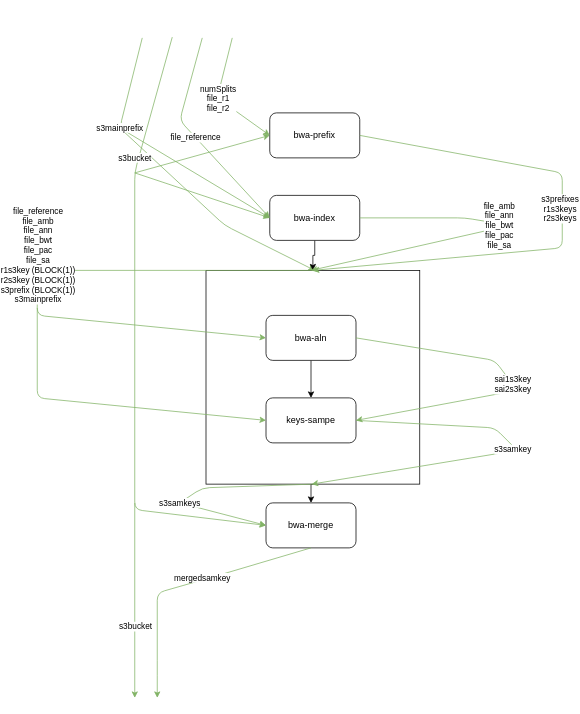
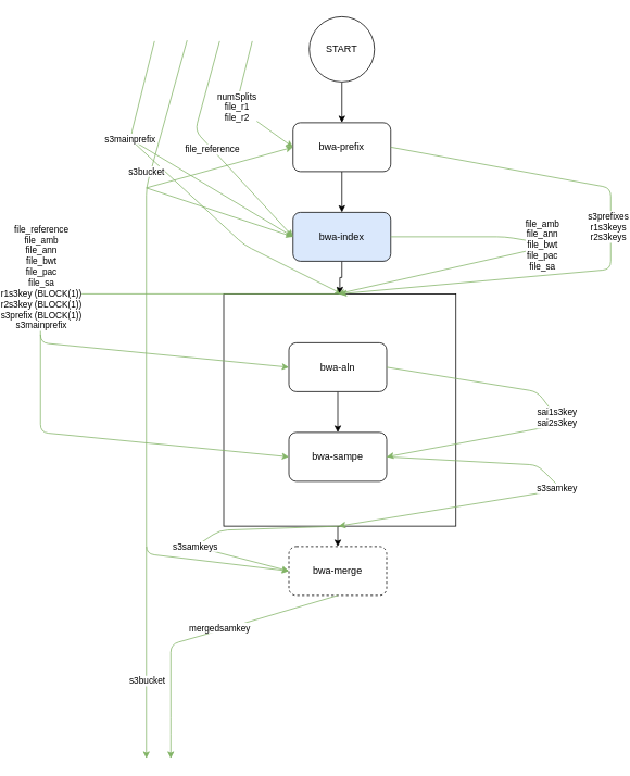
  <mxCell id="0" />
  <mxCell id="1" parent="0" />
  <mxCell id="2" value="" style="endArrow=classic;html=1;fillColor=#d5e8d4;strokeColor=#82b366;" parent="1" edge="1"><mxGeometry width="50" height="50" relative="1" as="geometry"><mxPoint x="130" y="170" as="sourcePoint" /><mxPoint x="390" y="360" as="targetPoint" /><Array as="points"><mxPoint x="270" y="300" /></Array></mxGeometry></mxCell>
+ <mxCell id="3" style="edgeStyle=orthogonalEdgeStyle;rounded=0;orthogonalLoop=1;jettySize=auto;html=1;exitX=0.5;exitY=1;exitDx=0;exitDy=0;" parent="1" source="4" target="8" edge="1"><mxGeometry relative="1" as="geometry" /></mxCell>
  <mxCell id="4" value="bwa-prefix" style="rounded=1;whiteSpace=wrap;html=1;" parent="1" vertex="1"><mxGeometry x="330" y="150" width="120" height="60" as="geometry" /></mxCell>
+ <mxCell id="5" style="edgeStyle=orthogonalEdgeStyle;rounded=0;orthogonalLoop=1;jettySize=auto;html=1;exitX=0.5;exitY=1;exitDx=0;exitDy=0;" parent="1" source="6" target="4" edge="1"><mxGeometry relative="1" as="geometry" /></mxCell>
+ <mxCell id="6" value="START" style="ellipse;whiteSpace=wrap;html=1;aspect=fixed;" parent="1" vertex="1"><mxGeometry x="350" y="20" width="80" height="80" as="geometry" /></mxCell>
  <mxCell id="7" style="edgeStyle=orthogonalEdgeStyle;rounded=0;orthogonalLoop=1;jettySize=auto;html=1;exitX=0.5;exitY=1;exitDx=0;exitDy=0;" parent="1" source="8" target="10" edge="1"><mxGeometry relative="1" as="geometry" /></mxCell>
- <mxCell id="8" value="bwa-index" style="rounded=1;whiteSpace=wrap;html=1;" parent="1" vertex="1"><mxGeometry x="330" y="260" width="120" height="60" as="geometry" /></mxCell>
+ <mxCell id="8" value="bwa-index" style="rounded=1;whiteSpace=wrap;html=1;fillColor=#dae8fc;" parent="1" vertex="1"><mxGeometry x="330" y="260" width="120" height="60" as="geometry" /></mxCell>
  <mxCell id="9" style="edgeStyle=orthogonalEdgeStyle;rounded=0;orthogonalLoop=1;jettySize=auto;html=1;exitX=0.5;exitY=1;exitDx=0;exitDy=0;entryX=0.5;entryY=0;entryDx=0;entryDy=0;" parent="1" source="10" target="14" edge="1"><mxGeometry relative="1" as="geometry" /></mxCell>
  <mxCell id="10" value="" style="whiteSpace=wrap;html=1;aspect=fixed;" parent="1" vertex="1"><mxGeometry x="245" y="360" width="285" height="285" as="geometry" /></mxCell>
  <mxCell id="11" style="edgeStyle=orthogonalEdgeStyle;rounded=0;orthogonalLoop=1;jettySize=auto;html=1;exitX=0.5;exitY=1;exitDx=0;exitDy=0;entryX=0.5;entryY=0;entryDx=0;entryDy=0;" parent="1" source="12" target="13" edge="1"><mxGeometry relative="1" as="geometry" /></mxCell>
  <mxCell id="12" value="bwa-aln&lt;span style=&quot;color: rgba(0 , 0 , 0 , 0) ; font-family: monospace ; font-size: 0px&quot;&gt;%3CmxGraphModel%3E%3Croot%3E%3CmxCell%20id%3D%220%22%2F%3E%3CmxCell%20id%3D%221%22%20parent%3D%220%22%2F%3E%3CmxCell%20id%3D%222%22%20value%3D%22bwa-index%22%20style%3D%22rounded%3D1%3BwhiteSpace%3Dwrap%3Bhtml%3D1%3B%22%20vertex%3D%221%22%20parent%3D%221%22%3E%3CmxGeometry%20x%3D%22370%22%20y%3D%22270%22%20width%3D%22120%22%20height%3D%2260%22%20as%3D%22geometry%22%2F%3E%3C%2FmxCell%3E%3C%2Froot%3E%3C%2FmxGraphModel%3E&lt;/span&gt;" style="rounded=1;whiteSpace=wrap;html=1;" parent="1" vertex="1"><mxGeometry x="325" y="420" width="120" height="60" as="geometry" /></mxCell>
- <mxCell id="13" value="keys-sampe" style="rounded=1;whiteSpace=wrap;html=1;" parent="1" vertex="1"><mxGeometry x="325" y="530" width="120" height="60" as="geometry" /></mxCell>
- <mxCell id="14" value="bwa-merge" style="rounded=1;whiteSpace=wrap;html=1;" parent="1" vertex="1"><mxGeometry x="325" y="670" width="120" height="60" as="geometry" /></mxCell>
+ <mxCell id="13" value="bwa-sampe" style="rounded=1;whiteSpace=wrap;html=1;" parent="1" vertex="1"><mxGeometry x="325" y="530" width="120" height="60" as="geometry" /></mxCell>
+ <mxCell id="14" value="bwa-merge" style="rounded=1;whiteSpace=wrap;html=1;dashed=1;" parent="1" vertex="1"><mxGeometry x="325" y="670" width="120" height="60" as="geometry" /></mxCell>
  <mxCell id="15" value="numSplits&lt;br&gt;file_r1&lt;br&gt;file_r2" style="endArrow=classic;html=1;entryX=0;entryY=0.5;entryDx=0;entryDy=0;fillColor=#d5e8d4;strokeColor=#82b366;" parent="1" target="4" edge="1"><mxGeometry relative="1" as="geometry"><mxPoint x="280" y="50" as="sourcePoint" /><mxPoint x="530" y="59.5" as="targetPoint" /><Array as="points"><mxPoint x="260" y="130" /></Array></mxGeometry></mxCell>
  <mxCell id="16" value="file_reference" style="endArrow=classic;html=1;entryX=0;entryY=0.5;entryDx=0;entryDy=0;fillColor=#d5e8d4;strokeColor=#82b366;" parent="1" target="8" edge="1"><mxGeometry relative="1" as="geometry"><mxPoint x="240" y="50" as="sourcePoint" /><mxPoint x="260" y="210" as="targetPoint" /><Array as="points"><mxPoint x="210" y="160" /></Array></mxGeometry></mxCell>
  <mxCell id="17" value="s3bucket" style="endArrow=classic;html=1;fillColor=#d5e8d4;strokeColor=#82b366;entryX=0;entryY=0.5;entryDx=0;entryDy=0;" parent="1" target="14" edge="1"><mxGeometry x="-0.585" y="-5" relative="1" as="geometry"><mxPoint x="200" y="49" as="sourcePoint" /><mxPoint x="325" y="699" as="targetPoint" /><Array as="points"><mxPoint x="150" y="229" /><mxPoint x="150" y="679" /></Array><mxPoint as="offset" /></mxGeometry></mxCell>
  <mxCell id="18" value="" style="endArrow=classic;html=1;entryX=0;entryY=0.5;entryDx=0;entryDy=0;fillColor=#d5e8d4;strokeColor=#82b366;" parent="1" target="4" edge="1"><mxGeometry width="50" height="50" relative="1" as="geometry"><mxPoint x="150" y="230" as="sourcePoint" /><mxPoint x="530" y="290" as="targetPoint" /></mxGeometry></mxCell>
  <mxCell id="19" value="" style="endArrow=classic;html=1;entryX=0;entryY=0.5;entryDx=0;entryDy=0;fillColor=#d5e8d4;strokeColor=#82b366;" parent="1" target="8" edge="1"><mxGeometry width="50" height="50" relative="1" as="geometry"><mxPoint x="150" y="230" as="sourcePoint" /><mxPoint x="340" y="190" as="targetPoint" /></mxGeometry></mxCell>
  <mxCell id="20" value="s3prefixes&lt;br&gt;r1s3keys&lt;br&gt;r2s3keys" style="endArrow=classic;html=1;entryX=0.5;entryY=0;entryDx=0;entryDy=0;fillColor=#d5e8d4;strokeColor=#82b366;exitX=1;exitY=0.5;exitDx=0;exitDy=0;" parent="1" source="4" target="10" edge="1"><mxGeometry x="-0.088" y="-3" relative="1" as="geometry"><mxPoint x="540" y="180" as="sourcePoint" /><mxPoint x="540" y="290" as="targetPoint" /><Array as="points"><mxPoint x="720" y="230" /><mxPoint x="720" y="330" /></Array><mxPoint as="offset" /></mxGeometry></mxCell>
  <mxCell id="21" value="file_amb&lt;br&gt;file_ann&lt;br&gt;file_bwt&lt;br&gt;file_pac&lt;br&gt;file_sa" style="endArrow=classic;html=1;fillColor=#d5e8d4;strokeColor=#82b366;exitX=1;exitY=0.5;exitDx=0;exitDy=0;" parent="1" edge="1"><mxGeometry x="-0.088" y="-3" relative="1" as="geometry"><mxPoint x="450" y="290" as="sourcePoint" /><mxPoint x="385" y="360" as="targetPoint" /><Array as="points"><mxPoint x="590" y="290" /><mxPoint x="650" y="300" /></Array><mxPoint as="offset" /></mxGeometry></mxCell>
  <mxCell id="22" value="sai1s3key&lt;br&gt;sai2s3key" style="endArrow=classic;html=1;fillColor=#d5e8d4;strokeColor=#82b366;exitX=1;exitY=0.5;exitDx=0;exitDy=0;entryX=1;entryY=0.5;entryDx=0;entryDy=0;" parent="1" source="12" target="13" edge="1"><mxGeometry relative="1" as="geometry"><mxPoint x="550" y="470" as="sourcePoint" /><mxPoint x="560" y="530" as="targetPoint" /><Array as="points"><mxPoint x="630" y="480" /><mxPoint x="660" y="520" /></Array></mxGeometry></mxCell>
  <mxCell id="23" value="file_reference&lt;br&gt;file_amb&lt;br&gt;file_ann&lt;br&gt;file_bwt&lt;br&gt;file_pac&lt;br&gt;file_sa&lt;br&gt;r1s3key (BLOCK(1))&lt;br&gt;r2s3key (BLOCK(1))&lt;br&gt;s3prefix (BLOCK(1))&lt;br&gt;s3mainprefix&lt;br&gt;" style="endArrow=classic;html=1;fillColor=#d5e8d4;strokeColor=#82b366;exitX=0.5;exitY=0;exitDx=0;exitDy=0;entryX=0;entryY=0.5;entryDx=0;entryDy=0;" parent="1" source="10" target="12" edge="1"><mxGeometry x="0.001" y="-20" relative="1" as="geometry"><mxPoint x="-180" y="450" as="sourcePoint" /><mxPoint x="20" y="610" as="targetPoint" /><Array as="points"><mxPoint x="20" y="360" /><mxPoint x="20" y="420" /></Array><mxPoint as="offset" /></mxGeometry></mxCell>
  <mxCell id="24" value="" style="endArrow=classic;html=1;entryX=0;entryY=0.5;entryDx=0;entryDy=0;fillColor=#d5e8d4;strokeColor=#82b366;" parent="1" target="13" edge="1"><mxGeometry width="50" height="50" relative="1" as="geometry"><mxPoint x="20" y="410" as="sourcePoint" /><mxPoint x="50" y="550" as="targetPoint" /><Array as="points"><mxPoint x="20" y="530" /></Array></mxGeometry></mxCell>
  <mxCell id="25" value="s3samkeys" style="endArrow=classic;html=1;fillColor=#d5e8d4;strokeColor=#82b366;exitX=0.5;exitY=1;exitDx=0;exitDy=0;entryX=0;entryY=0.5;entryDx=0;entryDy=0;" parent="1" source="10" target="14" edge="1"><mxGeometry x="0.214" relative="1" as="geometry"><mxPoint x="460" y="660" as="sourcePoint" /><mxPoint x="320" y="700" as="targetPoint" /><Array as="points"><mxPoint x="240" y="650" /><mxPoint x="210" y="670" /></Array><mxPoint as="offset" /></mxGeometry></mxCell>
  <mxCell id="26" value="s3samkey" style="endArrow=classic;html=1;fillColor=#d5e8d4;strokeColor=#82b366;exitX=1;exitY=0.5;exitDx=0;exitDy=0;" parent="1" edge="1"><mxGeometry x="-0.079" y="-2" relative="1" as="geometry"><mxPoint x="445" y="560" as="sourcePoint" /><mxPoint x="386" y="645" as="targetPoint" /><Array as="points"><mxPoint x="630" y="570" /><mxPoint x="660" y="600" /></Array><mxPoint as="offset" /></mxGeometry></mxCell>
  <mxCell id="27" value="mergedsamkey" style="endArrow=classic;html=1;fillColor=#d5e8d4;strokeColor=#82b366;exitX=0.5;exitY=1;exitDx=0;exitDy=0;" parent="1" source="14" edge="1"><mxGeometry x="-0.149" y="-3" relative="1" as="geometry"><mxPoint x="390" y="740" as="sourcePoint" /><mxPoint x="180" y="930" as="targetPoint" /><Array as="points"><mxPoint x="250" y="770" /><mxPoint x="180" y="790" /><mxPoint x="180" y="890" /></Array><mxPoint as="offset" /></mxGeometry></mxCell>
  <mxCell id="28" value="" style="endArrow=classic;html=1;fillColor=#d5e8d4;strokeColor=#82b366;" parent="1" edge="1"><mxGeometry width="50" height="50" relative="1" as="geometry"><mxPoint x="150" y="670" as="sourcePoint" /><mxPoint x="150" y="930" as="targetPoint" /></mxGeometry></mxCell>
  <mxCell id="29" value="s3bucket" style="edgeLabel;html=1;align=center;verticalAlign=middle;resizable=0;points=[];" parent="28" vertex="1" connectable="0"><mxGeometry x="0.26" y="2" relative="1" as="geometry"><mxPoint x="-2" as="offset" /></mxGeometry></mxCell>
  <mxCell id="30" value="s3mainprefix" style="endArrow=classic;html=1;fillColor=#d5e8d4;strokeColor=#82b366;" parent="1" edge="1"><mxGeometry x="-0.307" relative="1" as="geometry"><mxPoint x="160" y="50" as="sourcePoint" /><mxPoint x="330" y="290" as="targetPoint" /><Array as="points"><mxPoint x="130" y="170" /></Array><mxPoint as="offset" /></mxGeometry></mxCell>
